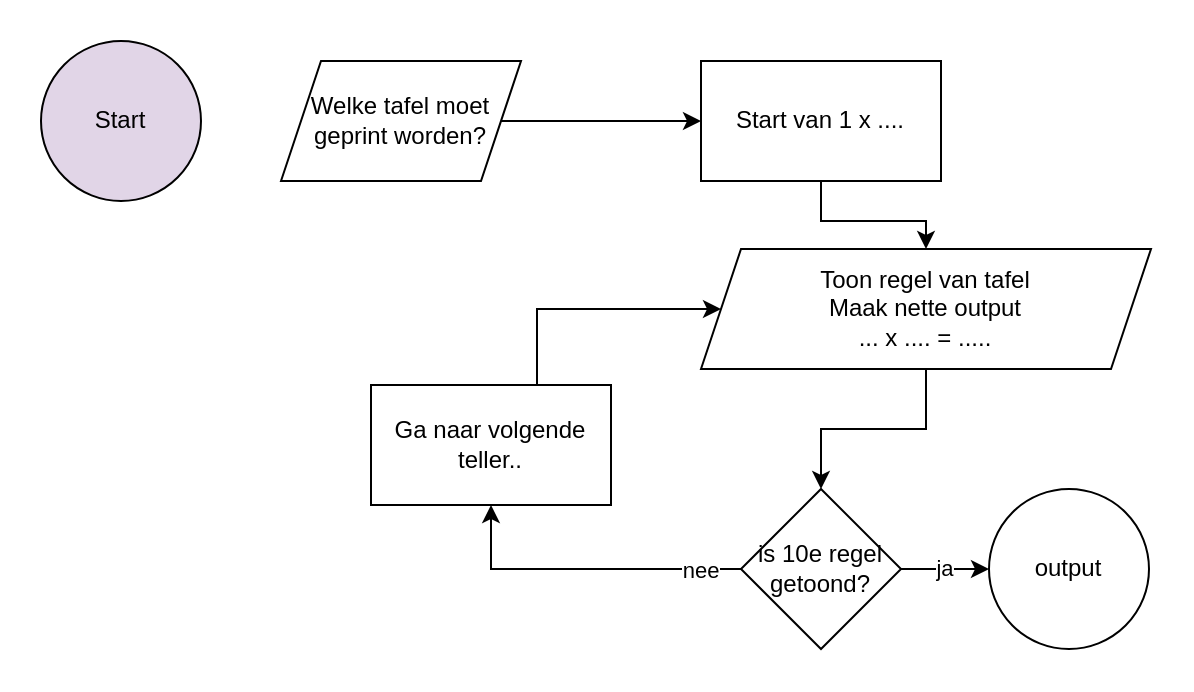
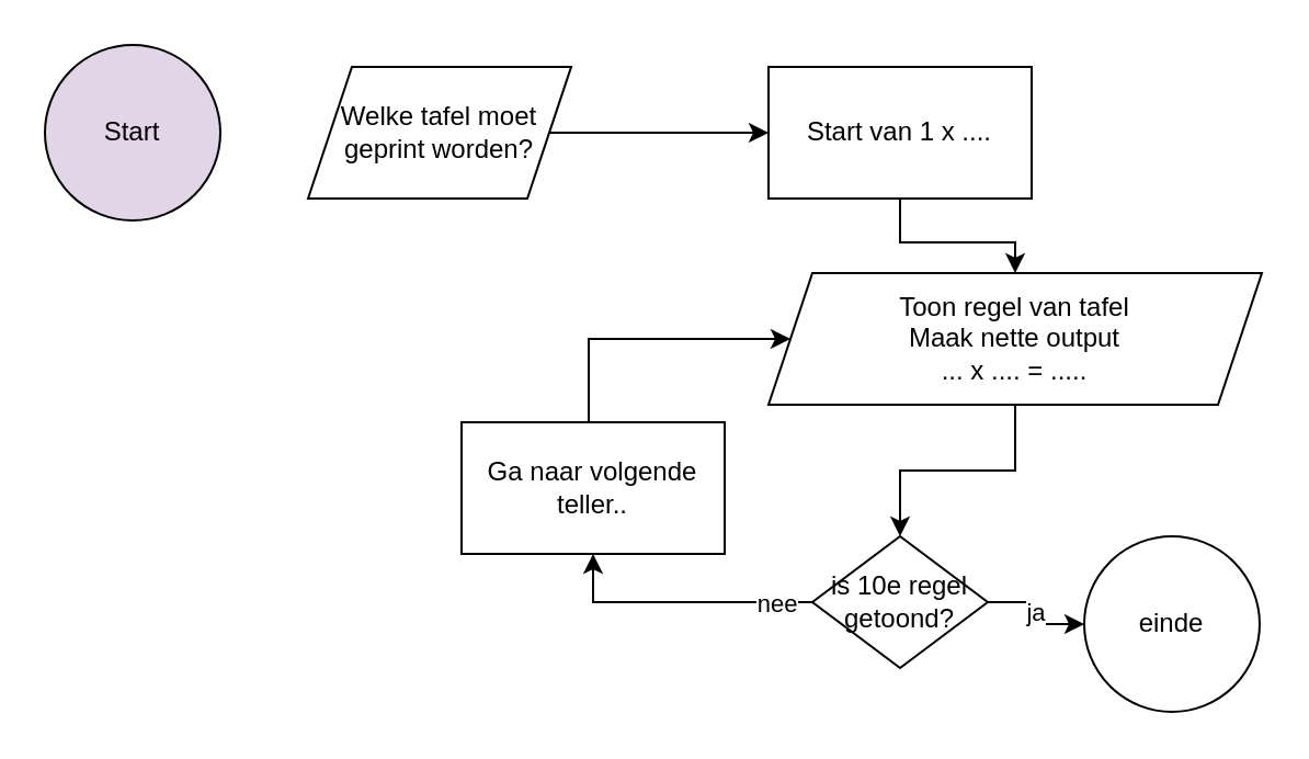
  <mxCell id="0" />
  <mxCell id="1" parent="0" />
  <mxCell id="2" value="Start" style="ellipse;whiteSpace=wrap;html=1;aspect=fixed;fillColor=#e1d5e7;" vertex="1" parent="1"><mxGeometry x="20" y="20" width="80" height="80" as="geometry" /></mxCell>
  <mxCell id="3" value="" style="edgeStyle=orthogonalEdgeStyle;rounded=0;orthogonalLoop=1;jettySize=auto;html=1;" edge="1" parent="1" source="4"><mxGeometry relative="1" as="geometry"><mxPoint x="350" y="60" as="targetPoint" /></mxGeometry></mxCell>
  <mxCell id="4" value="Welke tafel moet geprint worden?" style="shape=parallelogram;perimeter=parallelogramPerimeter;whiteSpace=wrap;html=1;fixedSize=1;" vertex="1" parent="1"><mxGeometry x="140" y="30" width="120" height="60" as="geometry" /></mxCell>
  <mxCell id="5" value="" style="edgeStyle=orthogonalEdgeStyle;rounded=0;orthogonalLoop=1;jettySize=auto;html=1;" edge="1" parent="1" source="6" target="8"><mxGeometry relative="1" as="geometry" /></mxCell>
  <mxCell id="6" value="Start van 1 x ...." style="rounded=0;whiteSpace=wrap;html=1;" vertex="1" parent="1"><mxGeometry x="350" y="30" width="120" height="60" as="geometry" /></mxCell>
  <mxCell id="7" value="" style="edgeStyle=orthogonalEdgeStyle;rounded=0;orthogonalLoop=1;jettySize=auto;html=1;" edge="1" parent="1" source="8" target="12"><mxGeometry relative="1" as="geometry" /></mxCell>
  <mxCell id="8" value="Toon regel van tafel&lt;br&gt;Maak nette output&lt;br&gt;... x .... = ....." style="shape=parallelogram;perimeter=parallelogramPerimeter;whiteSpace=wrap;html=1;fixedSize=1;rounded=0;" vertex="1" parent="1"><mxGeometry x="350" y="124" width="225" height="60" as="geometry" /></mxCell>
  <mxCell id="9" value="ja" style="edgeStyle=orthogonalEdgeStyle;rounded=0;orthogonalLoop=1;jettySize=auto;html=1;" edge="1" parent="1" source="12" target="13"><mxGeometry relative="1" as="geometry" /></mxCell>
  <mxCell id="10" style="edgeStyle=orthogonalEdgeStyle;rounded=0;orthogonalLoop=1;jettySize=auto;html=1;entryX=0.5;entryY=1;entryDx=0;entryDy=0;" edge="1" parent="1" source="12" target="15"><mxGeometry relative="1" as="geometry" /></mxCell>
  <mxCell id="11" value="nee" style="edgeLabel;html=1;align=center;verticalAlign=middle;resizable=0;points=[];" vertex="1" connectable="0" parent="10"><mxGeometry x="-0.727" relative="1" as="geometry"><mxPoint as="offset" /></mxGeometry></mxCell>
- <mxCell id="12" value="is 10e regel getoond?" style="rhombus;whiteSpace=wrap;html=1;rounded=0;" vertex="1" parent="1"><mxGeometry x="370" y="244" width="80" height="80" as="geometry" /></mxCell>
- <mxCell id="13" value="output" style="ellipse;whiteSpace=wrap;html=1;aspect=fixed;" vertex="1" parent="1"><mxGeometry x="494" y="244" width="80" height="80" as="geometry" /></mxCell>
+ <mxCell id="12" value="is 10e regel getoond?" style="rhombus;whiteSpace=wrap;html=1;rounded=0;" vertex="1" parent="1"><mxGeometry x="370" y="244" width="80" height="60" as="geometry" /></mxCell>
+ <mxCell id="13" value="einde" style="ellipse;whiteSpace=wrap;html=1;aspect=fixed;" vertex="1" parent="1"><mxGeometry x="494" y="244" width="80" height="80" as="geometry" /></mxCell>
  <mxCell id="14" style="edgeStyle=orthogonalEdgeStyle;rounded=0;orthogonalLoop=1;jettySize=auto;html=1;entryX=0;entryY=0.5;entryDx=0;entryDy=0;" edge="1" parent="1" source="15" target="8"><mxGeometry relative="1" as="geometry"><Array as="points"><mxPoint x="268" y="154" /></Array></mxGeometry></mxCell>
- <mxCell id="15" value="Ga naar volgende teller.." style="rounded=0;whiteSpace=wrap;html=1;" vertex="1" parent="1"><mxGeometry x="185" y="192" width="120" height="60" as="geometry" /></mxCell>
+ <mxCell id="15" value="Ga naar volgende teller.." style="rounded=0;whiteSpace=wrap;html=1;" vertex="1" parent="1"><mxGeometry x="210" y="192" width="120" height="60" as="geometry" /></mxCell>
